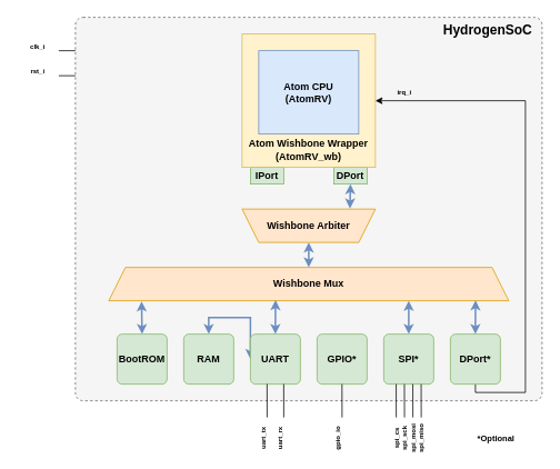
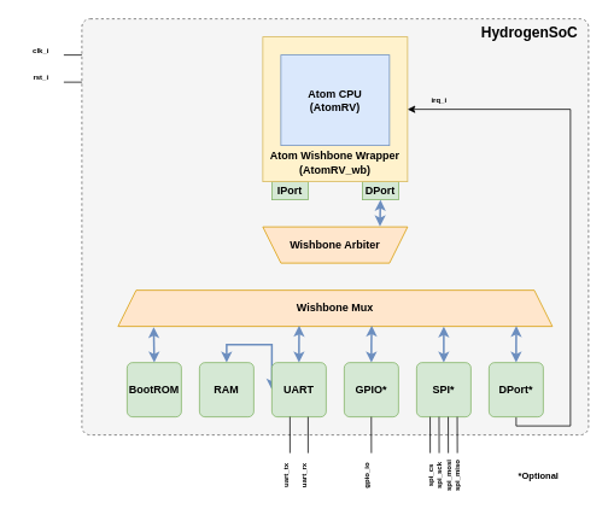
  <mxCell id="0" />
  <mxCell id="1" parent="0" />
  <mxCell id="2" value="" style="rounded=1;whiteSpace=wrap;html=1;dashed=1;arcSize=2;fontStyle=1;fillColor=#f5f5f5;fontColor=#333333;strokeColor=#666666;" vertex="1" parent="1"><mxGeometry x="90" y="20" width="560" height="460" as="geometry" /></mxCell>
  <mxCell id="3" value="IPort" style="rounded=0;whiteSpace=wrap;html=1;fillColor=#d5e8d4;strokeColor=#82b366;fontStyle=1" parent="1" vertex="1"><mxGeometry x="300" y="200" width="40" height="20" as="geometry" /></mxCell>
  <mxCell id="4" value="DPort" style="rounded=0;whiteSpace=wrap;html=1;fillColor=#d5e8d4;strokeColor=#82b366;fontStyle=1" parent="1" vertex="1"><mxGeometry x="400" y="200" width="40" height="20" as="geometry" /></mxCell>
  <mxCell id="5" value="" style="rounded=0;whiteSpace=wrap;html=1;fillColor=#fff2cc;strokeColor=#d6b656;fontStyle=1" parent="1" vertex="1"><mxGeometry x="290" y="40" width="160" height="160" as="geometry" /></mxCell>
  <mxCell id="6" value="Atom CPU&lt;br&gt;(AtomRV)" style="rounded=0;whiteSpace=wrap;html=1;fillColor=#dae8fc;strokeColor=#6c8ebf;fontStyle=1" parent="1" vertex="1"><mxGeometry x="310" y="60" width="120" height="100" as="geometry" /></mxCell>
  <mxCell id="7" value="Atom Wishbone Wrapper (AtomRV_wb)" style="text;html=1;strokeColor=none;fillColor=none;align=center;verticalAlign=middle;whiteSpace=wrap;rounded=0;fontStyle=1" parent="1" vertex="1"><mxGeometry x="295" y="164" width="150" height="30" as="geometry" /></mxCell>
  <mxCell id="8" value="" style="endArrow=none;html=1;rounded=0;fontStyle=1;exitX=1;exitY=1;exitDx=0;exitDy=0;" parent="1" edge="1" source="41"><mxGeometry width="50" height="50" relative="1" as="geometry"><mxPoint x="110" y="60" as="sourcePoint" /><mxPoint x="90" y="60" as="targetPoint" /></mxGeometry></mxCell>
  <mxCell id="9" value="" style="endArrow=none;html=1;rounded=0;fontStyle=1;exitX=1;exitY=1;exitDx=0;exitDy=0;" parent="1" edge="1" source="42"><mxGeometry width="50" height="50" relative="1" as="geometry"><mxPoint x="110" y="90" as="sourcePoint" /><mxPoint x="90" y="90" as="targetPoint" /></mxGeometry></mxCell>
- <mxCell id="10" style="edgeStyle=orthogonalEdgeStyle;rounded=0;orthogonalLoop=1;jettySize=auto;html=1;exitX=0.5;exitY=0;exitDx=0;exitDy=0;entryX=0.5;entryY=0;entryDx=0;entryDy=0;startArrow=classic;startFill=1;strokeWidth=2;fontStyle=1;fillColor=#dae8fc;strokeColor=#6c8ebf;" edge="1" parent="1" source="11" target="13"><mxGeometry relative="1" as="geometry" /></mxCell>
  <mxCell id="11" value="Wishbone Arbiter" style="shape=trapezoid;perimeter=trapezoidPerimeter;whiteSpace=wrap;html=1;fixedSize=1;direction=west;fillColor=#ffe6cc;strokeColor=#d79b00;fontStyle=1" vertex="1" parent="1"><mxGeometry x="290" y="250" width="160" height="40" as="geometry" /></mxCell>
  <mxCell id="12" style="edgeStyle=orthogonalEdgeStyle;rounded=0;orthogonalLoop=1;jettySize=auto;html=1;exitX=0.5;exitY=1;exitDx=0;exitDy=0;entryX=0.191;entryY=1.016;entryDx=0;entryDy=0;entryPerimeter=0;startArrow=classic;startFill=1;strokeWidth=2;fontStyle=1;fillColor=#dae8fc;strokeColor=#6c8ebf;" edge="1" parent="1" source="4" target="11"><mxGeometry relative="1" as="geometry" /></mxCell>
  <mxCell id="13" value="Wishbone Mux" style="shape=trapezoid;perimeter=trapezoidPerimeter;whiteSpace=wrap;html=1;fixedSize=1;direction=east;fillColor=#ffe6cc;strokeColor=#d79b00;fontStyle=1" vertex="1" parent="1"><mxGeometry x="130" y="320" width="480" height="40" as="geometry" /></mxCell>
  <mxCell id="14" value="BootROM" style="rounded=1;whiteSpace=wrap;html=1;arcSize=10;fillColor=#d5e8d4;strokeColor=#82b366;fontStyle=1" vertex="1" parent="1"><mxGeometry x="140" y="400" width="60" height="60" as="geometry" /></mxCell>
  <mxCell id="15" style="edgeStyle=orthogonalEdgeStyle;rounded=0;orthogonalLoop=1;jettySize=auto;html=1;exitX=0.5;exitY=0;exitDx=0;exitDy=0;strokeWidth=2;startArrow=classic;startFill=1;fontStyle=1;fillColor=#dae8fc;strokeColor=#6c8ebf;" edge="1" parent="1" source="16" target="17"><mxGeometry relative="1" as="geometry" /></mxCell>
  <mxCell id="16" value="RAM" style="rounded=1;whiteSpace=wrap;html=1;arcSize=10;fillColor=#d5e8d4;strokeColor=#82b366;fontStyle=1" vertex="1" parent="1"><mxGeometry x="220" y="400" width="60" height="60" as="geometry" /></mxCell>
  <mxCell id="17" value="UART" style="rounded=1;whiteSpace=wrap;html=1;arcSize=10;fillColor=#d5e8d4;strokeColor=#82b366;fontStyle=1" vertex="1" parent="1"><mxGeometry x="300" y="400" width="60" height="60" as="geometry" /></mxCell>
  <mxCell id="18" value="GPIO*" style="rounded=1;whiteSpace=wrap;html=1;arcSize=10;fillColor=#d5e8d4;strokeColor=#82b366;fontStyle=1" vertex="1" parent="1"><mxGeometry x="380" y="400" width="60" height="60" as="geometry" /></mxCell>
  <mxCell id="19" style="edgeStyle=orthogonalEdgeStyle;rounded=0;orthogonalLoop=1;jettySize=auto;html=1;exitX=0.5;exitY=0;exitDx=0;exitDy=0;entryX=0.75;entryY=1;entryDx=0;entryDy=0;strokeWidth=2;startArrow=classic;startFill=1;fontStyle=1;fillColor=#dae8fc;strokeColor=#6c8ebf;" edge="1" parent="1" source="20" target="13"><mxGeometry relative="1" as="geometry" /></mxCell>
  <mxCell id="20" value="SPI*" style="rounded=1;whiteSpace=wrap;html=1;arcSize=10;fillColor=#d5e8d4;strokeColor=#82b366;fontStyle=1" vertex="1" parent="1"><mxGeometry x="460" y="400" width="60" height="60" as="geometry" /></mxCell>
  <mxCell id="21" style="edgeStyle=orthogonalEdgeStyle;rounded=0;orthogonalLoop=1;jettySize=auto;html=1;exitX=0.5;exitY=1;exitDx=0;exitDy=0;entryX=1;entryY=0.5;entryDx=0;entryDy=0;fontStyle=1" edge="1" parent="1" source="22" target="5"><mxGeometry relative="1" as="geometry"><Array as="points"><mxPoint x="570" y="470" /><mxPoint x="630" y="470" /><mxPoint x="630" y="120" /></Array></mxGeometry></mxCell>
  <mxCell id="22" value="DPort*" style="rounded=1;whiteSpace=wrap;html=1;arcSize=10;fillColor=#d5e8d4;strokeColor=#82b366;fontStyle=1" vertex="1" parent="1"><mxGeometry x="540" y="400" width="60" height="60" as="geometry" /></mxCell>
  <mxCell id="23" style="edgeStyle=orthogonalEdgeStyle;rounded=0;orthogonalLoop=1;jettySize=auto;html=1;exitX=0.5;exitY=0;exitDx=0;exitDy=0;entryX=0.082;entryY=1.017;entryDx=0;entryDy=0;entryPerimeter=0;startArrow=classic;startFill=1;endArrow=classic;endFill=1;strokeWidth=2;fontStyle=1;fillColor=#dae8fc;strokeColor=#6c8ebf;" edge="1" parent="1" source="14" target="13"><mxGeometry relative="1" as="geometry" /></mxCell>
  <mxCell id="24" style="edgeStyle=orthogonalEdgeStyle;rounded=0;orthogonalLoop=1;jettySize=auto;html=1;exitX=0.5;exitY=0;exitDx=0;exitDy=0;entryX=0.417;entryY=0.98;entryDx=0;entryDy=0;entryPerimeter=0;strokeWidth=2;startArrow=classic;startFill=1;fontStyle=1;fillColor=#dae8fc;strokeColor=#6c8ebf;" edge="1" parent="1" source="17" target="13"><mxGeometry relative="1" as="geometry" /></mxCell>
+ <mxCell id="25" style="edgeStyle=orthogonalEdgeStyle;rounded=0;orthogonalLoop=1;jettySize=auto;html=1;exitX=0.5;exitY=0;exitDx=0;exitDy=0;entryX=0.584;entryY=0.976;entryDx=0;entryDy=0;entryPerimeter=0;strokeWidth=2;startArrow=classic;startFill=1;fontStyle=1;fillColor=#dae8fc;strokeColor=#6c8ebf;" edge="1" parent="1" source="18" target="13"><mxGeometry relative="1" as="geometry" /></mxCell>
  <mxCell id="26" style="edgeStyle=orthogonalEdgeStyle;rounded=0;orthogonalLoop=1;jettySize=auto;html=1;exitX=0.5;exitY=0;exitDx=0;exitDy=0;entryX=0.917;entryY=0.988;entryDx=0;entryDy=0;entryPerimeter=0;strokeWidth=2;startArrow=classic;startFill=1;fontStyle=1;fillColor=#dae8fc;strokeColor=#6c8ebf;" edge="1" parent="1" source="22" target="13"><mxGeometry relative="1" as="geometry" /></mxCell>
  <mxCell id="27" value="" style="endArrow=none;html=1;rounded=0;entryX=0.333;entryY=0.999;entryDx=0;entryDy=0;entryPerimeter=0;fontStyle=1" edge="1" parent="1" target="17"><mxGeometry width="50" height="50" relative="1" as="geometry"><mxPoint x="320" y="500" as="sourcePoint" /><mxPoint x="320" y="470" as="targetPoint" /></mxGeometry></mxCell>
  <mxCell id="28" value="" style="endArrow=none;html=1;rounded=0;entryX=0.333;entryY=0.999;entryDx=0;entryDy=0;entryPerimeter=0;fontStyle=1" edge="1" parent="1"><mxGeometry width="50" height="50" relative="1" as="geometry"><mxPoint x="340" y="500" as="sourcePoint" /><mxPoint x="340" y="460" as="targetPoint" /></mxGeometry></mxCell>
  <mxCell id="29" value="" style="endArrow=none;html=1;rounded=0;entryX=0.333;entryY=0.999;entryDx=0;entryDy=0;entryPerimeter=0;fontStyle=1" edge="1" parent="1"><mxGeometry width="50" height="50" relative="1" as="geometry"><mxPoint x="410" y="500" as="sourcePoint" /><mxPoint x="409.9" y="460" as="targetPoint" /></mxGeometry></mxCell>
  <mxCell id="30" value="uart_tx" style="text;html=1;strokeColor=none;fillColor=none;align=center;verticalAlign=middle;whiteSpace=wrap;rounded=0;rotation=-90;fontSize=8;fontStyle=1" vertex="1" parent="1"><mxGeometry x="290" y="520" width="50" height="10" as="geometry" /></mxCell>
  <mxCell id="31" value="uart_rx" style="text;html=1;strokeColor=none;fillColor=none;align=center;verticalAlign=middle;whiteSpace=wrap;rounded=0;rotation=-90;fontSize=8;fontStyle=1" vertex="1" parent="1"><mxGeometry x="310" y="520" width="50" height="10" as="geometry" /></mxCell>
  <mxCell id="32" value="gpio_io" style="text;html=1;strokeColor=none;fillColor=none;align=center;verticalAlign=middle;whiteSpace=wrap;rounded=0;rotation=-90;fontSize=8;fontStyle=1" vertex="1" parent="1"><mxGeometry x="380" y="520" width="50" height="10" as="geometry" /></mxCell>
  <mxCell id="33" value="spi_cs" style="text;html=1;strokeColor=none;fillColor=none;align=center;verticalAlign=middle;whiteSpace=wrap;rounded=0;rotation=-90;fontSize=8;fontStyle=1" vertex="1" parent="1"><mxGeometry x="450" y="520" width="50" height="10" as="geometry" /></mxCell>
  <mxCell id="34" value="spi_sck" style="text;html=1;strokeColor=none;fillColor=none;align=center;verticalAlign=middle;whiteSpace=wrap;rounded=0;rotation=-90;fontSize=8;fontStyle=1" vertex="1" parent="1"><mxGeometry x="460" y="520" width="50" height="10" as="geometry" /></mxCell>
  <mxCell id="35" value="spi_mosi" style="text;html=1;strokeColor=none;fillColor=none;align=center;verticalAlign=middle;whiteSpace=wrap;rounded=0;rotation=-90;fontSize=8;fontStyle=1" vertex="1" parent="1"><mxGeometry x="470" y="520" width="50" height="10" as="geometry" /></mxCell>
  <mxCell id="36" value="spi_miso" style="text;html=1;strokeColor=none;fillColor=none;align=center;verticalAlign=middle;whiteSpace=wrap;rounded=0;rotation=-90;fontSize=8;fontStyle=1" vertex="1" parent="1"><mxGeometry x="480" y="520" width="50" height="10" as="geometry" /></mxCell>
  <mxCell id="37" value="" style="endArrow=none;html=1;rounded=0;entryX=0.333;entryY=0.999;entryDx=0;entryDy=0;entryPerimeter=0;fontStyle=1" edge="1" parent="1"><mxGeometry width="50" height="50" relative="1" as="geometry"><mxPoint x="475" y="500" as="sourcePoint" /><mxPoint x="474.9" y="460" as="targetPoint" /></mxGeometry></mxCell>
  <mxCell id="38" value="" style="endArrow=none;html=1;rounded=0;entryX=0.333;entryY=0.999;entryDx=0;entryDy=0;entryPerimeter=0;fontStyle=1" edge="1" parent="1"><mxGeometry width="50" height="50" relative="1" as="geometry"><mxPoint x="484.9" y="500" as="sourcePoint" /><mxPoint x="484.8" y="460" as="targetPoint" /></mxGeometry></mxCell>
  <mxCell id="39" value="" style="endArrow=none;html=1;rounded=0;entryX=0.333;entryY=0.999;entryDx=0;entryDy=0;entryPerimeter=0;fontStyle=1" edge="1" parent="1"><mxGeometry width="50" height="50" relative="1" as="geometry"><mxPoint x="495" y="500" as="sourcePoint" /><mxPoint x="494.9" y="460" as="targetPoint" /></mxGeometry></mxCell>
  <mxCell id="40" value="" style="endArrow=none;html=1;rounded=0;entryX=0.333;entryY=0.999;entryDx=0;entryDy=0;entryPerimeter=0;fontStyle=1" edge="1" parent="1"><mxGeometry width="50" height="50" relative="1" as="geometry"><mxPoint x="505" y="500" as="sourcePoint" /><mxPoint x="504.9" y="460" as="targetPoint" /></mxGeometry></mxCell>
  <mxCell id="41" value="clk_i" style="text;html=1;strokeColor=none;fillColor=none;align=center;verticalAlign=middle;whiteSpace=wrap;rounded=0;rotation=0;fontSize=8;fontStyle=1" vertex="1" parent="1"><mxGeometry x="20" y="50" width="50" height="10" as="geometry" /></mxCell>
  <mxCell id="42" value="rst_i" style="text;html=1;strokeColor=none;fillColor=none;align=center;verticalAlign=middle;whiteSpace=wrap;rounded=0;rotation=0;fontSize=8;fontStyle=1" vertex="1" parent="1"><mxGeometry x="20" y="80" width="50" height="10" as="geometry" /></mxCell>
  <mxCell id="43" value="irq_i" style="text;html=1;strokeColor=none;fillColor=none;align=center;verticalAlign=middle;whiteSpace=wrap;rounded=0;rotation=0;fontSize=8;fontStyle=1" vertex="1" parent="1"><mxGeometry x="460" y="105" width="50" height="10" as="geometry" /></mxCell>
  <mxCell id="44" value="HydrogenSoC" style="text;html=1;strokeColor=none;fillColor=none;align=center;verticalAlign=middle;whiteSpace=wrap;rounded=0;fontStyle=1;fontSize=16;" vertex="1" parent="1"><mxGeometry x="520" y="20" width="130" height="30" as="geometry" /></mxCell>
  <mxCell id="45" value="*Optional" style="text;html=1;strokeColor=none;fillColor=none;align=center;verticalAlign=middle;whiteSpace=wrap;rounded=0;fontSize=10;fontStyle=1" vertex="1" parent="1"><mxGeometry x="540" y="510" width="110" height="30" as="geometry" /></mxCell>
